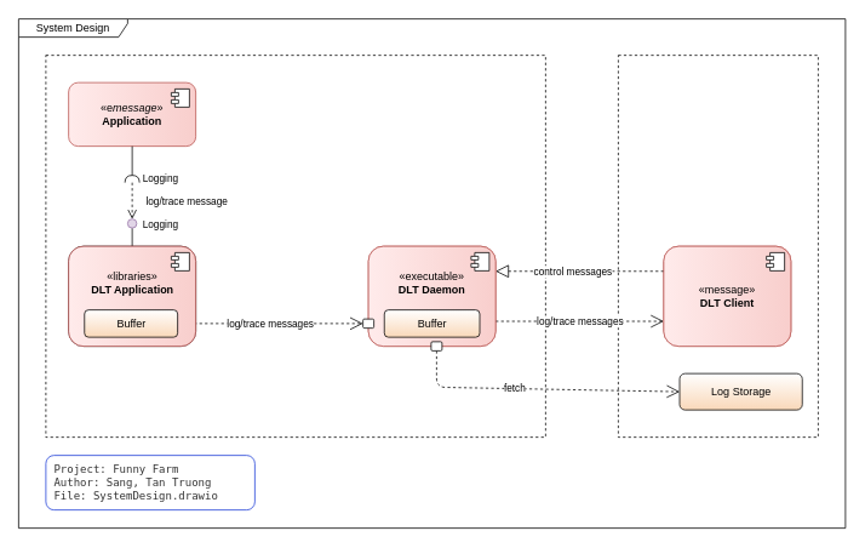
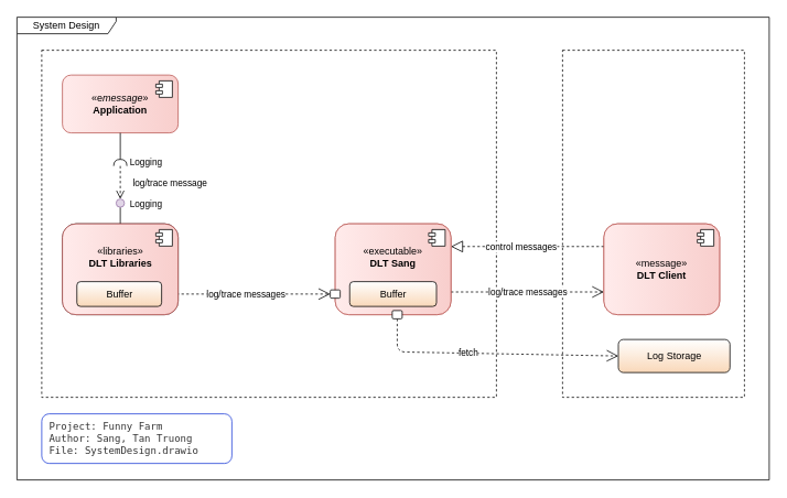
  <mxCell id="0" />
  <mxCell id="1" parent="0" />
  <mxCell id="2" value="System Design" style="shape=umlFrame;whiteSpace=wrap;html=1;pointerEvents=0;width=120;height=20;" parent="1" vertex="1"><mxGeometry x="20" y="20" width="910" height="560" as="geometry" /></mxCell>
  <mxCell id="3" value="" style="rounded=0;whiteSpace=wrap;html=1;fillStyle=auto;pointerEvents=0;strokeColor=default;fontFamily=Helvetica;fontSize=12;fontColor=#333333;fillColor=none;gradientColor=none;gradientDirection=west;dashed=1;" vertex="1" parent="1"><mxGeometry x="680" y="60" width="220" height="420" as="geometry" /></mxCell>
  <mxCell id="4" value="" style="rounded=0;whiteSpace=wrap;html=1;fillStyle=auto;pointerEvents=0;strokeColor=default;fontFamily=Helvetica;fontSize=12;fontColor=#333333;fillColor=none;gradientColor=none;gradientDirection=west;dashed=1;" vertex="1" parent="1"><mxGeometry x="50" y="60" width="550" height="420" as="geometry" /></mxCell>
  <mxCell id="5" value="" style="group;rounded=1;verticalAlign=middle;fillColor=none;strokeColor=#b85450;fillStyle=auto;gradientDirection=west;gradientColor=default;container=0;" parent="1" vertex="1" connectable="0"><mxGeometry x="405" y="270" width="140" height="110" as="geometry" /></mxCell>
  <mxCell id="6" value="«e&lt;i&gt;message&lt;/i&gt;»&lt;br&gt;&lt;b&gt;Application&lt;/b&gt;" style="html=1;dropTarget=0;whiteSpace=wrap;fillColor=#f8cecc;strokeColor=#b85450;fillStyle=auto;gradientDirection=west;gradientColor=#ffebeb;rounded=1;" parent="1" vertex="1"><mxGeometry x="75" y="90" width="140" height="70" as="geometry" /></mxCell>
  <mxCell id="7" value="" style="shape=module;jettyWidth=8;jettyHeight=4;" parent="6" vertex="1"><mxGeometry x="1" width="20" height="20" relative="1" as="geometry"><mxPoint x="-27" y="7" as="offset" /></mxGeometry></mxCell>
  <mxCell id="8" value="" style="ellipse;whiteSpace=wrap;html=1;align=center;aspect=fixed;fillColor=none;strokeColor=none;resizable=0;perimeter=centerPerimeter;rotatable=0;allowArrows=0;points=[];outlineConnect=1;" parent="1" vertex="1"><mxGeometry x="470" y="190" width="10" height="10" as="geometry" /></mxCell>
  <mxCell id="9" value="" style="group;strokeColor=default;rounded=1;fillColor=#FFA8DC;verticalAlign=middle;fillStyle=auto;gradientDirection=west;fontColor=#333333;container=0;" parent="1" vertex="1" connectable="0"><mxGeometry x="75" y="270" width="140" height="110" as="geometry" /></mxCell>
  <mxCell id="10" value="" style="rounded=0;orthogonalLoop=1;jettySize=auto;html=1;endArrow=none;endFill=0;sketch=0;sourcePerimeterSpacing=0;targetPerimeterSpacing=0;exitX=0.5;exitY=0;exitDx=0;exitDy=0;" parent="1" source="23" target="11" edge="1"><mxGeometry relative="1" as="geometry"><mxPoint x="355" y="275" as="sourcePoint" /></mxGeometry></mxCell>
  <mxCell id="11" value="" style="ellipse;whiteSpace=wrap;html=1;align=center;aspect=fixed;resizable=0;points=[];outlineConnect=0;sketch=0;fillColor=#e1d5e7;strokeColor=#9673a6;" parent="1" vertex="1"><mxGeometry x="140" y="240" width="10" height="10" as="geometry" /></mxCell>
  <mxCell id="12" value="" style="rounded=0;orthogonalLoop=1;jettySize=auto;html=1;endArrow=halfCircle;endFill=0;endSize=6;strokeWidth=1;sketch=0;exitX=0.5;exitY=1;exitDx=0;exitDy=0;" parent="1" source="6" edge="1"><mxGeometry relative="1" as="geometry"><mxPoint x="160" y="200" as="sourcePoint" /><mxPoint x="145" y="200" as="targetPoint" /></mxGeometry></mxCell>
  <mxCell id="13" value="Logging" style="edgeLabel;html=1;align=center;verticalAlign=middle;resizable=0;points=[];" parent="12" vertex="1" connectable="0"><mxGeometry x="0.835" y="7" relative="1" as="geometry"><mxPoint x="23" y="-2" as="offset" /></mxGeometry></mxCell>
  <mxCell id="14" value="log/trace message" style="html=1;verticalAlign=bottom;endArrow=open;dashed=1;endSize=8;" parent="1" target="11" edge="1"><mxGeometry x="0.5" y="60" relative="1" as="geometry"><mxPoint x="145" y="200" as="sourcePoint" /><mxPoint x="175" y="280" as="targetPoint" /><mxPoint as="offset" /></mxGeometry></mxCell>
  <mxCell id="15" value="Logging" style="edgeLabel;html=1;align=center;verticalAlign=middle;resizable=0;points=[];" parent="1" vertex="1" connectable="0"><mxGeometry x="175" y="245.001" as="geometry" /></mxCell>
  <mxCell id="16" value="log/trace messages" style="endArrow=open;endSize=12;dashed=1;html=1;exitX=1;exitY=0.5;exitDx=0;exitDy=0;" parent="1" source="25" edge="1"><mxGeometry width="160" relative="1" as="geometry"><mxPoint x="225" y="280" as="sourcePoint" /><mxPoint x="399" y="355" as="targetPoint" /></mxGeometry></mxCell>
  <mxCell id="17" value="" style="group;rounded=1;verticalAlign=middle;fillColor=#f8cecc;strokeColor=#b85450;fillStyle=auto;gradientDirection=west;gradientColor=#ffebeb;container=0;" parent="1" vertex="1" connectable="0"><mxGeometry x="730" y="270" width="140" height="110" as="geometry" /></mxCell>
  <mxCell id="18" value="Log Storage" style="html=1;rounded=1;gradientColor=#f9d8b9;gradientDirection=south;" parent="1" vertex="1"><mxGeometry x="747.5" y="410" width="135" height="40" as="geometry" /></mxCell>
  <mxCell id="19" value="" style="endArrow=block;dashed=1;endFill=0;endSize=12;html=1;exitX=0;exitY=0.25;exitDx=0;exitDy=0;entryX=1;entryY=0.25;entryDx=0;entryDy=0;" parent="1" source="29" target="26" edge="1"><mxGeometry width="160" relative="1" as="geometry"><mxPoint x="415" y="307.5" as="sourcePoint" /><mxPoint x="550" y="298" as="targetPoint" /></mxGeometry></mxCell>
  <mxCell id="20" value="control messages" style="edgeLabel;html=1;align=center;verticalAlign=middle;resizable=0;points=[];" parent="19" vertex="1" connectable="0"><mxGeometry x="0.097" relative="1" as="geometry"><mxPoint as="offset" /></mxGeometry></mxCell>
  <mxCell id="21" value="log/trace messages" style="endArrow=open;endSize=12;dashed=1;html=1;exitX=1;exitY=0.75;exitDx=0;exitDy=0;entryX=0;entryY=0.75;entryDx=0;entryDy=0;" parent="1" source="26" target="29" edge="1"><mxGeometry width="160" relative="1" as="geometry"><mxPoint x="215" y="410" as="sourcePoint" /><mxPoint x="419" y="410" as="targetPoint" /></mxGeometry></mxCell>
  <mxCell id="22" value="fetch" style="endArrow=open;endSize=12;dashed=1;html=1;entryX=0;entryY=0.5;entryDx=0;entryDy=0;exitX=0.5;exitY=1;exitDx=0;exitDy=0;" parent="1" source="32" target="18" edge="1"><mxGeometry x="-0.179" y="1" width="160" relative="1" as="geometry"><mxPoint x="470" y="410" as="sourcePoint" /><mxPoint x="740" y="362.5" as="targetPoint" /><Array as="points"><mxPoint x="480" y="425" /></Array><mxPoint as="offset" /></mxGeometry></mxCell>
- <mxCell id="23" value="«libraries»&lt;br&gt;&lt;b&gt;DLT Application&lt;br&gt;&lt;/b&gt;&lt;br&gt;&lt;br&gt;" style="html=1;dropTarget=0;rounded=1;fillColor=#f8cecc;strokeColor=#b85450;fillStyle=auto;gradientDirection=west;gradientColor=#ffebeb;" parent="1" vertex="1"><mxGeometry x="75" y="270" width="140" height="110" as="geometry" /></mxCell>
+ <mxCell id="23" value="«libraries»&lt;br&gt;&lt;b&gt;DLT Libraries&lt;br&gt;&lt;/b&gt;&lt;br&gt;&lt;br&gt;" style="html=1;dropTarget=0;rounded=1;fillColor=#f8cecc;strokeColor=#b85450;fillStyle=auto;gradientDirection=west;gradientColor=#ffebeb;" parent="1" vertex="1"><mxGeometry x="75" y="270" width="140" height="110" as="geometry" /></mxCell>
  <mxCell id="24" value="" style="shape=module;jettyWidth=8;jettyHeight=4;" parent="23" vertex="1"><mxGeometry x="1" width="20" height="20" relative="1" as="geometry"><mxPoint x="-27" y="7" as="offset" /></mxGeometry></mxCell>
  <mxCell id="25" value="Buffer" style="html=1;rounded=1;gradientColor=#f9d8b9;gradientDirection=south;" parent="1" vertex="1"><mxGeometry x="92.5" y="340" width="102.5" height="30" as="geometry" /></mxCell>
- <mxCell id="26" value="«executable»&lt;br&gt;&lt;b&gt;DLT Daemon&lt;br&gt;&lt;br&gt;&lt;br&gt;&lt;/b&gt;" style="html=1;dropTarget=0;whiteSpace=wrap;rounded=1;fillColor=#f8cecc;strokeColor=#b85450;fillStyle=auto;gradientDirection=west;gradientColor=#ffebeb;" parent="1" vertex="1"><mxGeometry x="405" y="270" width="140" height="110" as="geometry" /></mxCell>
+ <mxCell id="26" value="«executable»&lt;br&gt;&lt;b&gt;DLT Sang&lt;br&gt;&lt;br&gt;&lt;br&gt;&lt;/b&gt;" style="html=1;dropTarget=0;whiteSpace=wrap;rounded=1;fillColor=#f8cecc;strokeColor=#b85450;fillStyle=auto;gradientDirection=west;gradientColor=#ffebeb;" parent="1" vertex="1"><mxGeometry x="405" y="270" width="140" height="110" as="geometry" /></mxCell>
  <mxCell id="27" value="" style="shape=module;jettyWidth=8;jettyHeight=4;" parent="26" vertex="1"><mxGeometry x="1" width="20" height="20" relative="1" as="geometry"><mxPoint x="-27" y="7" as="offset" /></mxGeometry></mxCell>
  <mxCell id="28" value="Buffer" style="html=1;rounded=1;gradientColor=#f9d8b9;gradientDirection=south;" parent="1" vertex="1"><mxGeometry x="422.5" y="340" width="105" height="30" as="geometry" /></mxCell>
  <mxCell id="29" value="«message»&lt;br&gt;&lt;b&gt;DLT Client&lt;br&gt;&lt;/b&gt;" style="html=1;dropTarget=0;whiteSpace=wrap;rounded=1;fillColor=#f8cecc;strokeColor=#b85450;fillStyle=auto;gradientDirection=west;gradientColor=#ffebeb;" parent="1" vertex="1"><mxGeometry x="730" y="270" width="140" height="110" as="geometry" /></mxCell>
  <mxCell id="30" value="" style="shape=module;jettyWidth=8;jettyHeight=4;" parent="29" vertex="1"><mxGeometry x="1" width="20" height="20" relative="1" as="geometry"><mxPoint x="-27" y="7" as="offset" /></mxGeometry></mxCell>
  <mxCell id="31" value="&lt;blockquote style=&quot;margin: 0 0 0 40px; border: none; padding: 0px;&quot;&gt;&lt;/blockquote&gt;&lt;blockquote style=&quot;margin: 0 0 0 40px; border: none; padding: 0px;&quot;&gt;&lt;/blockquote&gt;&lt;pre&gt; Project: Funny Farm&lt;br&gt; Author: Sang, Tan Truong&lt;br&gt; File: SystemDesign.drawio&lt;/pre&gt;&lt;blockquote style=&quot;margin: 0 0 0 40px; border: none; padding: 0px;&quot;&gt;&lt;/blockquote&gt;&lt;blockquote style=&quot;margin: 0 0 0 40px; border: none; padding: 0px;&quot;&gt;&lt;/blockquote&gt;" style="rounded=1;whiteSpace=wrap;html=1;fillStyle=auto;pointerEvents=0;strokeColor=#1d3cd7;fontFamily=Helvetica;fontSize=12;fontColor=#333333;fillColor=none;gradientColor=none;gradientDirection=west;align=left;" vertex="1" parent="1"><mxGeometry x="50" y="500" width="230" height="60" as="geometry" /></mxCell>
  <mxCell id="32" value="" style="fontStyle=0;labelPosition=right;verticalLabelPosition=middle;align=left;verticalAlign=middle;spacingLeft=2;rounded=1;strokeColor=default;" parent="1" vertex="1"><mxGeometry x="474" y="375" width="12" height="10" as="geometry" /></mxCell>
  <mxCell id="33" value="" style="fontStyle=0;labelPosition=right;verticalLabelPosition=middle;align=left;verticalAlign=middle;spacingLeft=2;rounded=1;strokeColor=default;" parent="1" vertex="1"><mxGeometry x="399" y="350" width="12" height="10" as="geometry" /></mxCell>
